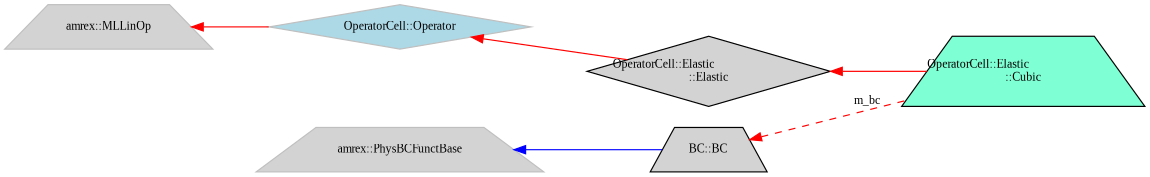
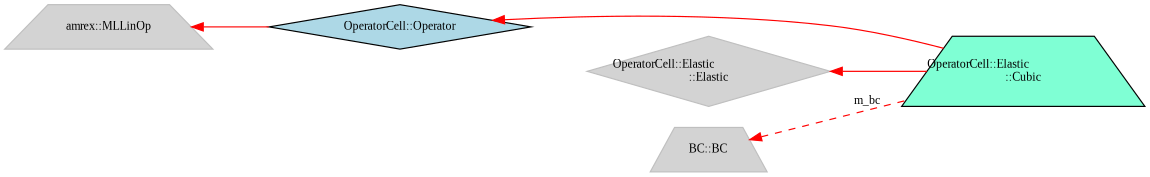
  digraph {
    fontname="Liberation Serif"
    rankdir=LR
    node [color=black fillcolor=lightgrey fontname="Liberation Serif" fontsize=10 shape=trapezium style=filled]
    edge [color=red dir=back fontname="Liberation Serif" fontsize=10 labelfontname=Helvetica labelfontsize=10 style=solid]
    n1 [fillcolor=aquamarine fontcolor=black height=0.2 label="OperatorCell::Elastic\l::Cubic" width=0.4]
-   n2 [height=0.2 label="OperatorCell::Elastic\l::Elastic" shape=diamond width=0.4]
-   n3 [color=grey75 fillcolor=lightblue height=0.2 label="OperatorCell::Operator" shape=diamond width=0.4]
+   n2 [color=grey75 height=0.2 label="OperatorCell::Elastic\l::Elastic" shape=diamond width=0.4]
+   n3 [fillcolor=lightblue height=0.2 label="OperatorCell::Operator" shape=diamond width=0.4]
    n4 [color=grey75 height=0.2 label="amrex::MLLinOp" width=0.4]
-   n5 [height=0.2 label="BC::BC" width=0.4]
-   n6 [color=grey75 height=0.2 label="amrex::PhysBCFunctBase" width=0.4]
+   n5 [color=grey75 height=0.2 label="BC::BC" width=0.4]
    n2 -> n1
-   n3 -> n2
+   n3 -> n1
    n4 -> n3
    n5 -> n1 [label=" m_bc" style=dashed]
-   n6 -> n5 [color=blue]
  }
